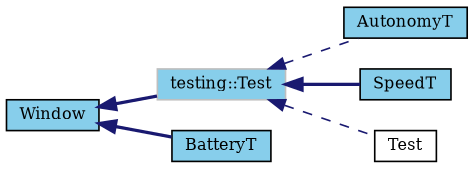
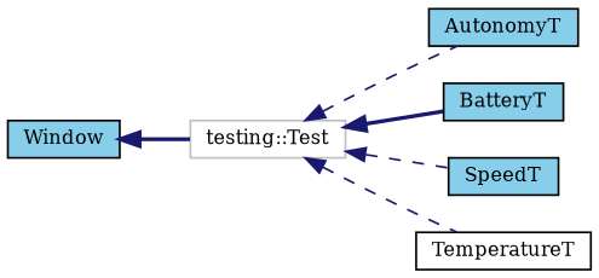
  digraph {
    fontname="DejaVu Serif"
    rankdir=LR
    node [color=black fillcolor=skyblue fontname="DejaVu Serif" fontsize=10 shape=record style=filled]
    edge [color=midnightblue dir=back fontname="DejaVu Serif" fontsize=10 labelfontname=Helvetica labelfontsize=10 style=dashed]
-   n1 [color=grey75 height=0.2 label="testing::Test" width=0.4]
+   n1 [color=grey75 fillcolor=white height=0.2 label="testing::Test" width=0.4]
    n2 [height=0.2 label=AutonomyT width=0.4]
    n3 [height=0.2 label=BatteryT width=0.4]
    n4 [height=0.2 label=SpeedT width=0.4]
-   n5 [fillcolor=white height=0.2 label=Test width=0.4]
+   n5 [fillcolor=white height=0.2 label=TemperatureT width=0.4]
    n6 [height=0.2 label=Window width=0.4]
    n1 -> n2
-   n6 -> n3 [style=bold]
-   n1 -> n4 [style=bold]
+   n1 -> n3 [style=bold]
+   n1 -> n4
    n1 -> n5
    n6 -> n1 [style=bold]
  }
